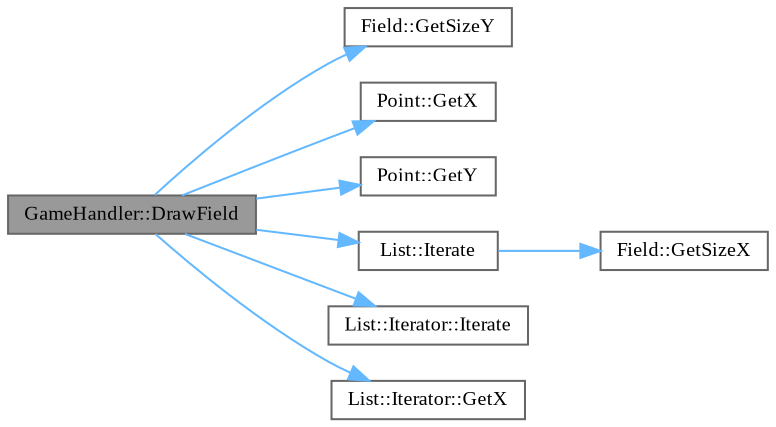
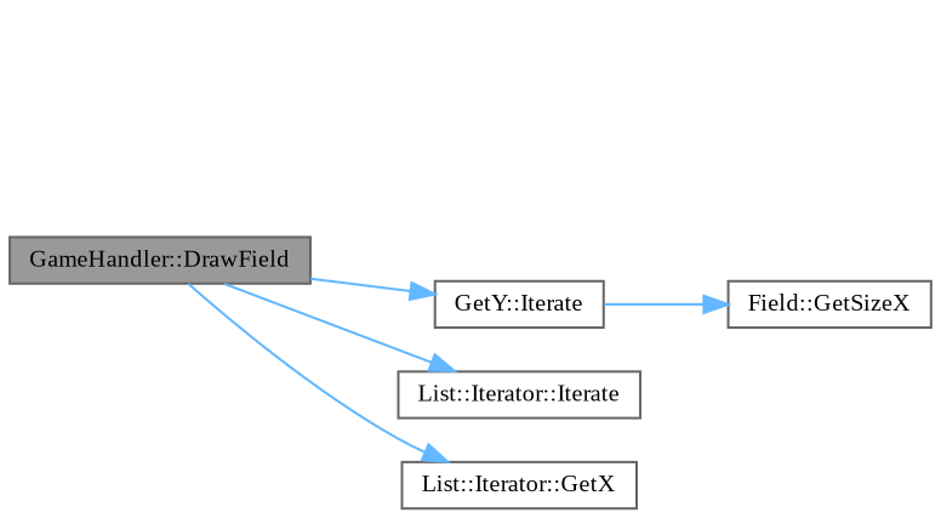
  digraph {
    fontname="Liberation Serif"
    rankdir=LR
    node [color=grey40 fillcolor=white fontname="Liberation Serif" fontsize=10 shape=box style=filled]
    edge [color=steelblue1 fontname="Liberation Serif" fontsize=10 labelfontname=Helvetica labelfontsize=10 style=solid]
    n1 [color=gray40 fillcolor=grey60 fontcolor=black height=0.2 label="GameHandler::DrawField" width=0.4]
-   n2 [height=0.2 label="Field::GetSizeY" width=0.4]
-   n3 [height=0.2 label="Point::GetX" width=0.4]
-   n4 [height=0.2 label="Point::GetY" width=0.4]
-   n5 [height=0.2 label="List::Iterate" width=0.4]
+   n5 [height=0.2 label="GetY::Iterate" width=0.4]
    n6 [height=0.2 label="List::Iterator::Iterate" width=0.4]
    n7 [height=0.2 label="List::Iterator::GetX" width=0.4]
    n8 [height=0.2 label="Field::GetSizeX" width=0.4]
-   n1 -> n2
-   n1 -> n3
-   n1 -> n4
    n1 -> n5
    n1 -> n6
    n1 -> n7
    n5 -> n8
  }
